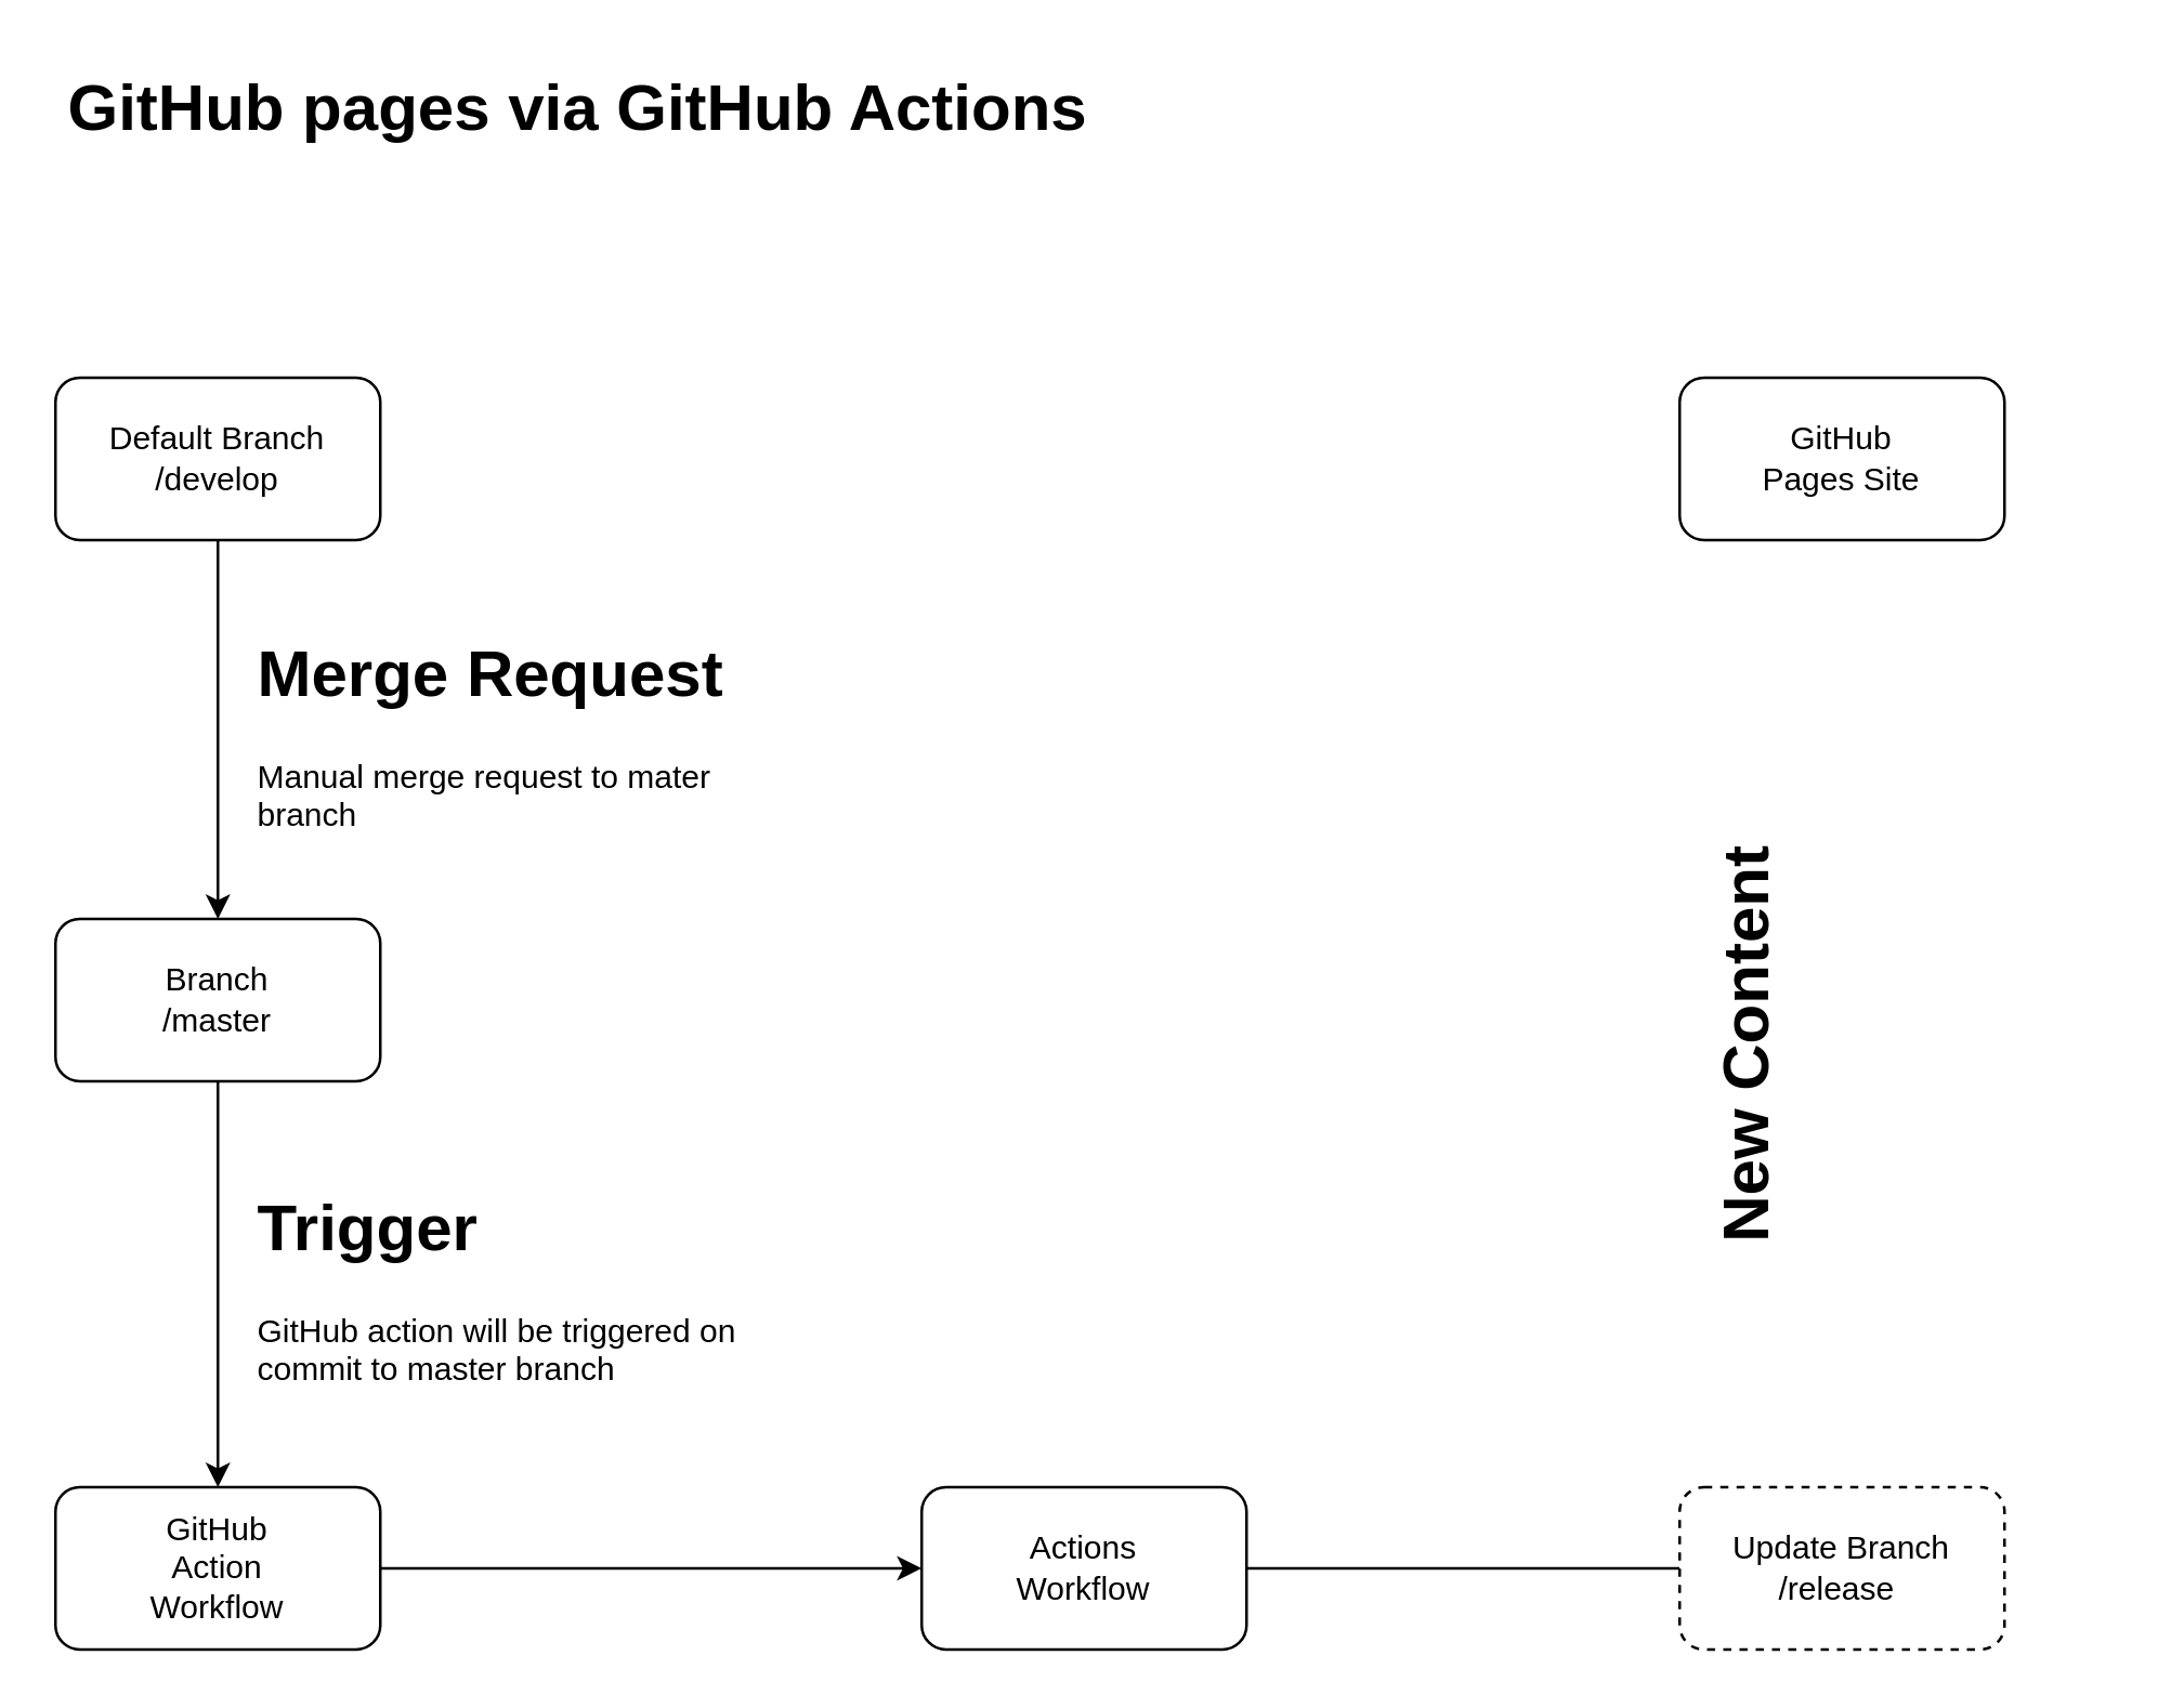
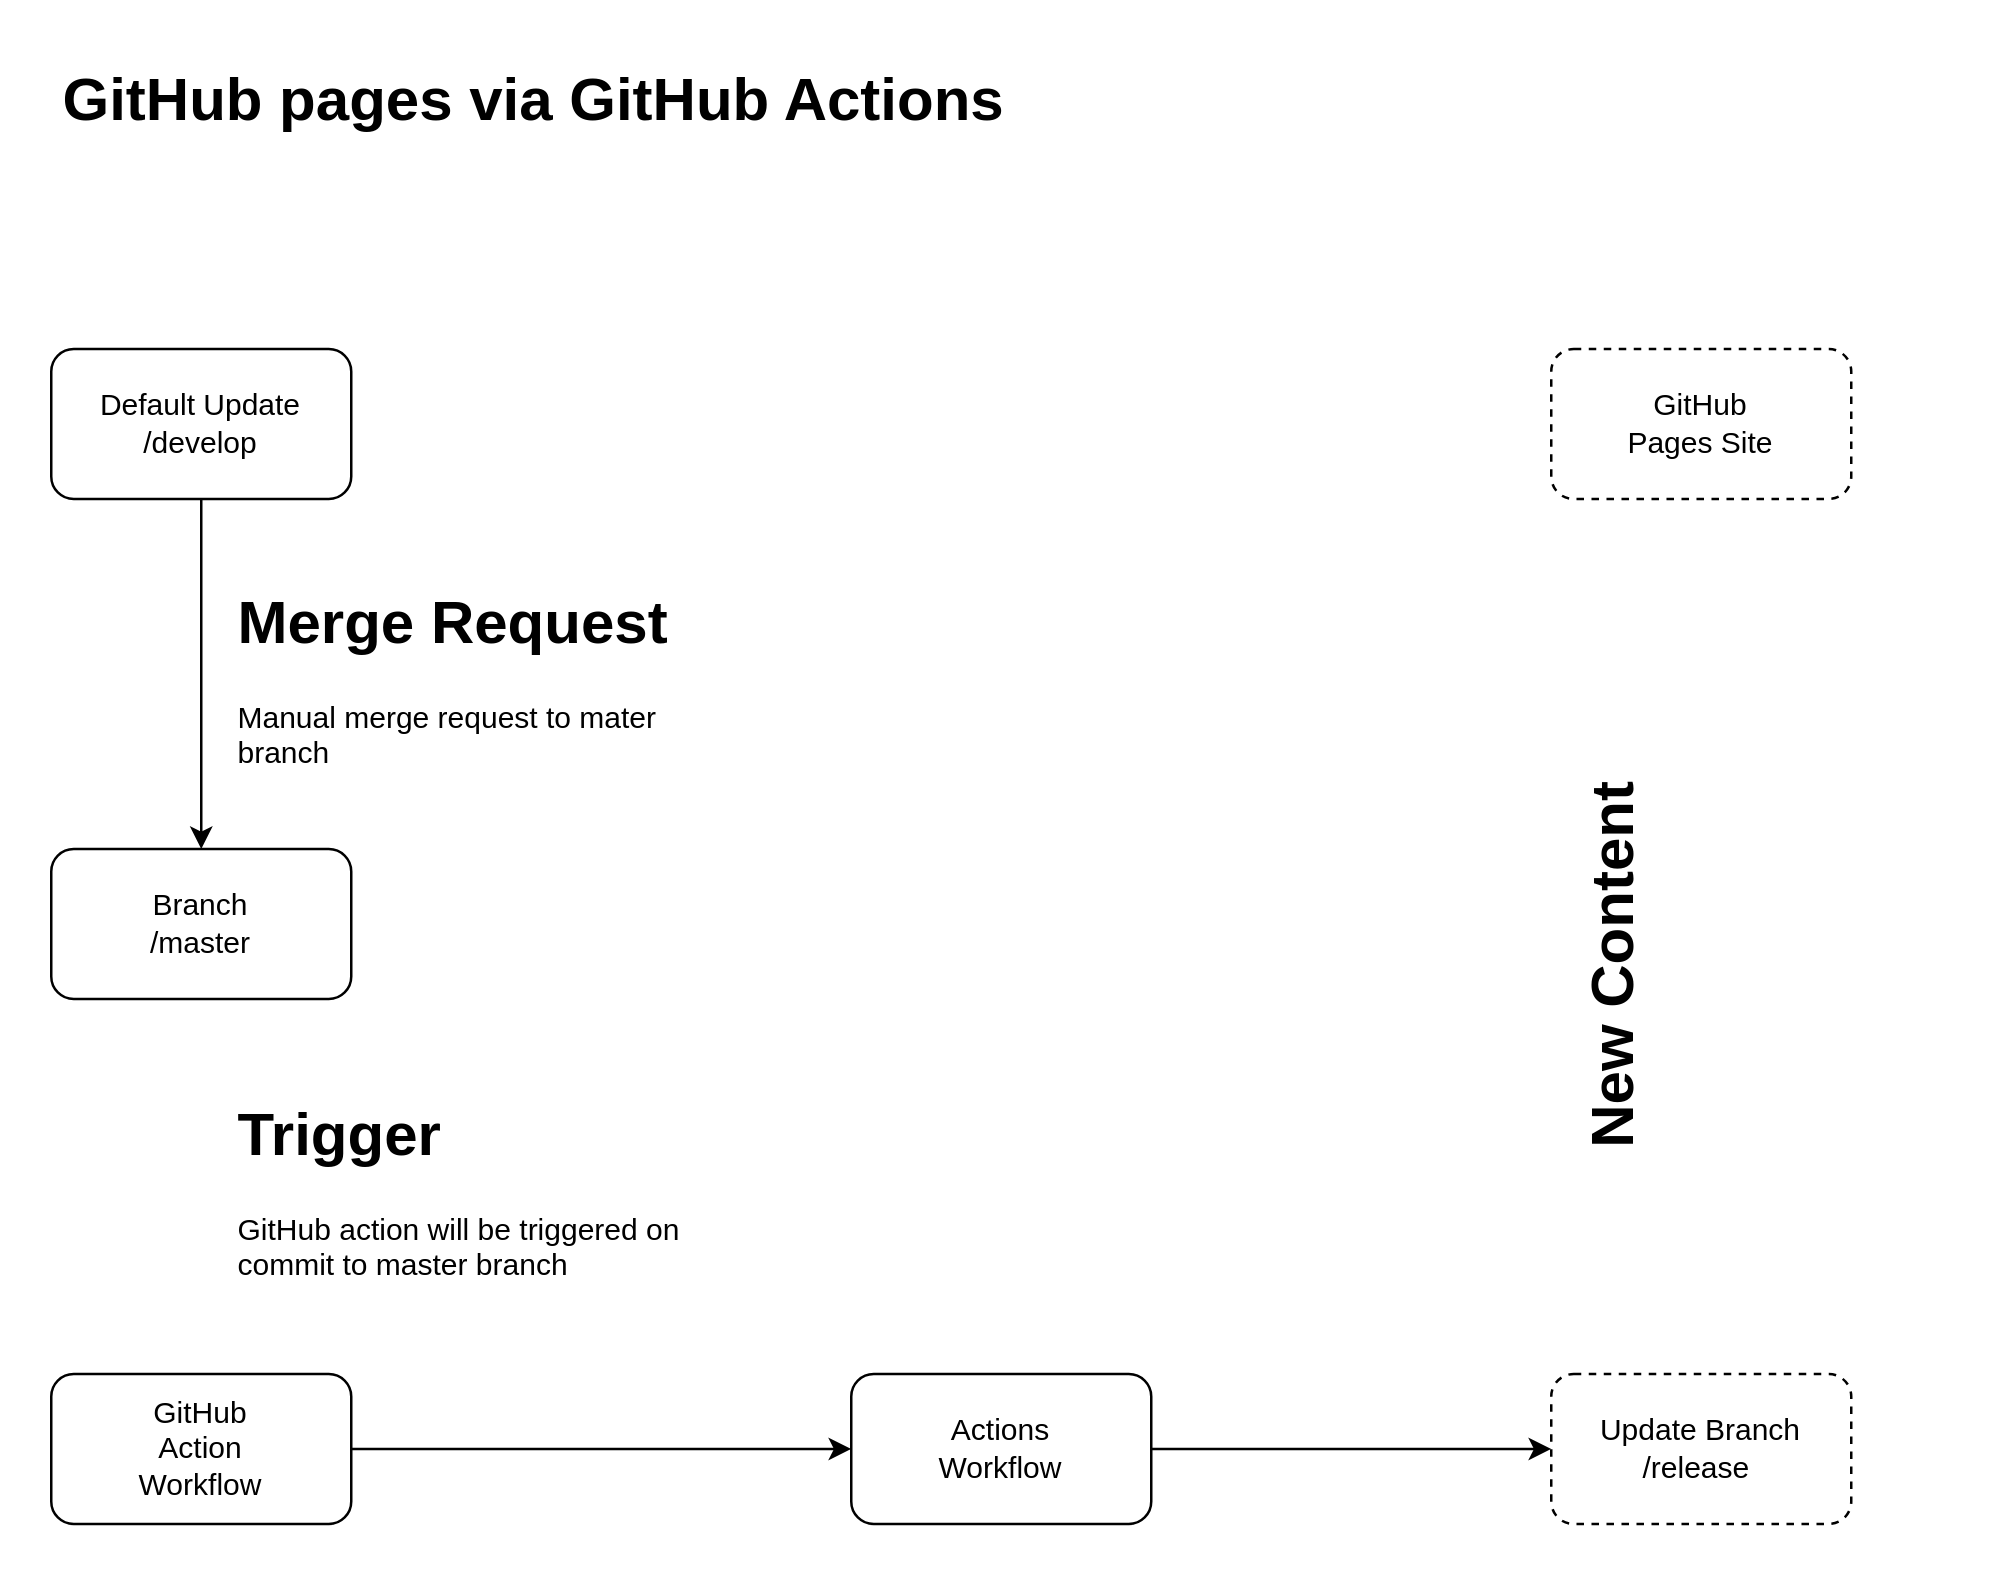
  <mxCell id="0" />
  <mxCell id="1" parent="0" />
  <mxCell id="2" value="&lt;h1&gt;GitHub pages via GitHub Actions&lt;/h1&gt;" style="text;html=1;strokeColor=none;fillColor=none;spacing=5;spacingTop=-20;whiteSpace=wrap;overflow=hidden;rounded=0;" parent="1" vertex="1"><mxGeometry x="20" y="20" width="760" height="39" as="geometry" /></mxCell>
  <mxCell id="3" style="edgeStyle=orthogonalEdgeStyle;rounded=0;orthogonalLoop=1;jettySize=auto;html=1;" edge="1" parent="1" source="4" target="9"><mxGeometry relative="1" as="geometry" /></mxCell>
- <mxCell id="4" value="Default Branch&lt;br&gt;/develop" style="rounded=1;whiteSpace=wrap;html=1;" vertex="1" parent="1"><mxGeometry x="20" y="139" width="120" height="60" as="geometry" /></mxCell>
+ <mxCell id="4" value="Default Update&lt;br&gt;/develop" style="rounded=1;whiteSpace=wrap;html=1;" vertex="1" parent="1"><mxGeometry x="20" y="139" width="120" height="60" as="geometry" /></mxCell>
  <mxCell id="5" value="" style="edgeStyle=orthogonalEdgeStyle;rounded=0;orthogonalLoop=1;jettySize=auto;html=1;" edge="1" parent="1" source="6" target="12"><mxGeometry relative="1" as="geometry" /></mxCell>
  <mxCell id="6" value="GitHub&lt;br&gt;Action&lt;br&gt;Workflow" style="rounded=1;whiteSpace=wrap;html=1;" vertex="1" parent="1"><mxGeometry x="20" y="549" width="120" height="60" as="geometry" /></mxCell>
  <mxCell id="7" value="&lt;h1&gt;Merge Request&lt;/h1&gt;&lt;p&gt;Manual merge request to mater branch&lt;/p&gt;" style="text;html=1;strokeColor=none;fillColor=none;spacing=5;spacingTop=-20;whiteSpace=wrap;overflow=hidden;rounded=0;" vertex="1" parent="1"><mxGeometry x="90" y="229" width="190" height="90" as="geometry" /></mxCell>
- <mxCell id="8" style="edgeStyle=orthogonalEdgeStyle;rounded=0;orthogonalLoop=1;jettySize=auto;html=1;" edge="1" parent="1" source="9" target="6"><mxGeometry relative="1" as="geometry" /></mxCell>
  <mxCell id="9" value="Branch&lt;br&gt;/master" style="rounded=1;whiteSpace=wrap;html=1;" vertex="1" parent="1"><mxGeometry x="20" y="339" width="120" height="60" as="geometry" /></mxCell>
  <mxCell id="10" value="&lt;h1&gt;Trigger&lt;/h1&gt;&lt;p&gt;GitHub action will be triggered on commit to master branch&lt;/p&gt;" style="text;html=1;strokeColor=none;fillColor=none;spacing=5;spacingTop=-20;whiteSpace=wrap;overflow=hidden;rounded=0;" vertex="1" parent="1"><mxGeometry x="90" y="434" width="190" height="90" as="geometry" /></mxCell>
- <mxCell id="11" value="" style="edgeStyle=orthogonalEdgeStyle;rounded=0;orthogonalLoop=1;jettySize=auto;html=1;endArrow=none;" edge="1" parent="1" source="12" target="13"><mxGeometry relative="1" as="geometry" /></mxCell>
+ <mxCell id="11" value="" style="edgeStyle=orthogonalEdgeStyle;rounded=0;orthogonalLoop=1;jettySize=auto;html=1;" edge="1" parent="1" source="12" target="13"><mxGeometry relative="1" as="geometry" /></mxCell>
  <mxCell id="12" value="Actions&lt;br&gt;Workflow" style="whiteSpace=wrap;html=1;rounded=1;" vertex="1" parent="1"><mxGeometry x="340" y="549" width="120" height="60" as="geometry" /></mxCell>
  <mxCell id="13" value="Update Branch&lt;br&gt;/release&amp;nbsp;" style="whiteSpace=wrap;html=1;rounded=1;dashed=1;" vertex="1" parent="1"><mxGeometry x="620" y="549" width="120" height="60" as="geometry" /></mxCell>
- <mxCell id="14" value="GitHub&lt;br&gt;Pages Site" style="whiteSpace=wrap;html=1;rounded=1;" vertex="1" parent="1"><mxGeometry x="620" y="139" width="120" height="60" as="geometry" /></mxCell>
+ <mxCell id="14" value="GitHub&lt;br&gt;Pages Site" style="whiteSpace=wrap;html=1;rounded=1;dashed=1;" vertex="1" parent="1"><mxGeometry x="620" y="139" width="120" height="60" as="geometry" /></mxCell>
  <mxCell id="15" value="&lt;h1&gt;New Content&lt;/h1&gt;" style="text;html=1;strokeColor=none;fillColor=none;spacing=5;spacingTop=-20;whiteSpace=wrap;overflow=hidden;rounded=0;rotation=-90;" vertex="1" parent="1"><mxGeometry x="550" y="349" width="190" height="40" as="geometry" /></mxCell>
